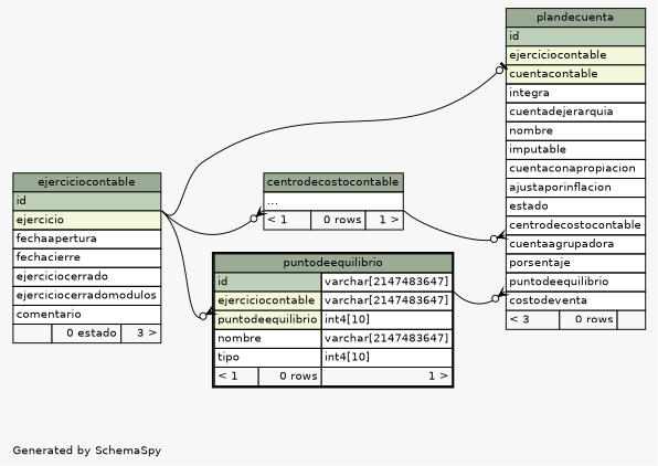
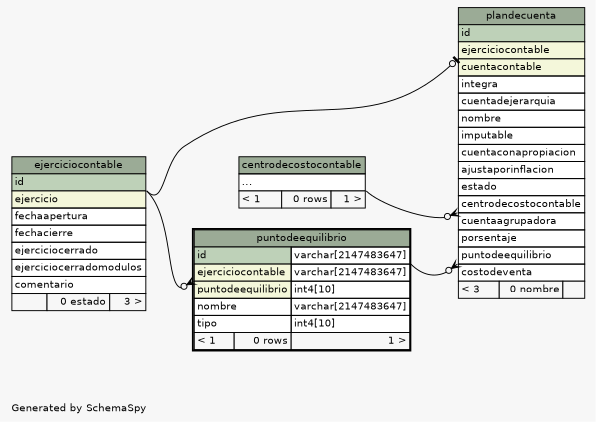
  digraph {
    bgcolor="#f7f7f7"
    fontname=Helvetica
    fontsize=11
    label="\nGenerated by SchemaSpy"
    labeljust=l
    nodesep=0.18
    rankdir=RL
    ranksep=0.46
    node [fontname=Helvetica fontsize=11 shape=plaintext]
    edge [arrowhead=none arrowsize=0.8 arrowtail=crowodot dir=back headport="id:se" tailport="ejerciciocontable:sw"]
    n1 [label=<     <TABLE BORDER="0" CELLBORDER="1" CELLSPACING="0" BGCOLOR="#ffffff">       <TR><TD COLSPAN="3" BGCOLOR="#9bab96" ALIGN="CENTER">centrodecostocontable</TD></TR>       <TR><TD PORT="elipses" COLSPAN="3" ALIGN="LEFT">...</TD></TR>       <TR><TD ALIGN="LEFT" BGCOLOR="#f7f7f7">&lt; 1</TD><TD ALIGN="RIGHT" BGCOLOR="#f7f7f7">0 rows</TD><TD ALIGN="RIGHT" BGCOLOR="#f7f7f7">1 &gt;</TD></TR>     </TABLE>>]
    n2 [label=<     <TABLE BORDER="0" CELLBORDER="1" CELLSPACING="0" BGCOLOR="#ffffff">       <TR><TD COLSPAN="3" BGCOLOR="#9bab96" ALIGN="CENTER">ejerciciocontable</TD></TR>       <TR><TD PORT="id" COLSPAN="3" BGCOLOR="#bed1b8" ALIGN="LEFT">id</TD></TR>       <TR><TD PORT="ejercicio" COLSPAN="3" BGCOLOR="#f4f7da" ALIGN="LEFT">ejercicio</TD></TR>       <TR><TD PORT="fechaapertura" COLSPAN="3" ALIGN="LEFT">fechaapertura</TD></TR>       <TR><TD PORT="fechacierre" COLSPAN="3" ALIGN="LEFT">fechacierre</TD></TR>       <TR><TD PORT="ejerciciocerrado" COLSPAN="3" ALIGN="LEFT">ejerciciocerrado</TD></TR>       <TR><TD PORT="ejerciciocerradomodulos" COLSPAN="3" ALIGN="LEFT">ejerciciocerradomodulos</TD></TR>       <TR><TD PORT="comentario" COLSPAN="3" ALIGN="LEFT">comentario</TD></TR>       <TR><TD ALIGN="LEFT" BGCOLOR="#f7f7f7">  </TD><TD ALIGN="RIGHT" BGCOLOR="#f7f7f7">0 estado</TD><TD ALIGN="RIGHT" BGCOLOR="#f7f7f7">3 &gt;</TD></TR>     </TABLE>>]
-   n3 [label=<     <TABLE BORDER="0" CELLBORDER="1" CELLSPACING="0" BGCOLOR="#ffffff">       <TR><TD COLSPAN="3" BGCOLOR="#9bab96" ALIGN="CENTER">plandecuenta</TD></TR>       <TR><TD PORT="id" COLSPAN="3" BGCOLOR="#bed1b8" ALIGN="LEFT">id</TD></TR>       <TR><TD PORT="ejerciciocontable" COLSPAN="3" BGCOLOR="#f4f7da" ALIGN="LEFT">ejerciciocontable</TD></TR>       <TR><TD PORT="cuentacontable" COLSPAN="3" BGCOLOR="#f4f7da" ALIGN="LEFT">cuentacontable</TD></TR>       <TR><TD PORT="integra" COLSPAN="3" ALIGN="LEFT">integra</TD></TR>       <TR><TD PORT="cuentadejerarquia" COLSPAN="3" ALIGN="LEFT">cuentadejerarquia</TD></TR>       <TR><TD PORT="nombre" COLSPAN="3" ALIGN="LEFT">nombre</TD></TR>       <TR><TD PORT="imputable" COLSPAN="3" ALIGN="LEFT">imputable</TD></TR>       <TR><TD PORT="cuentaconapropiacion" COLSPAN="3" ALIGN="LEFT">cuentaconapropiacion</TD></TR>       <TR><TD PORT="ajustaporinflacion" COLSPAN="3" ALIGN="LEFT">ajustaporinflacion</TD></TR>       <TR><TD PORT="estado" COLSPAN="3" ALIGN="LEFT">estado</TD></TR>       <TR><TD PORT="centrodecostocontable" COLSPAN="3" ALIGN="LEFT">centrodecostocontable</TD></TR>       <TR><TD PORT="cuentaagrupadora" COLSPAN="3" ALIGN="LEFT">cuentaagrupadora</TD></TR>       <TR><TD PORT="porsentaje" COLSPAN="3" ALIGN="LEFT">porsentaje</TD></TR>       <TR><TD PORT="puntodeequilibrio" COLSPAN="3" ALIGN="LEFT">puntodeequilibrio</TD></TR>       <TR><TD PORT="costodeventa" COLSPAN="3" ALIGN="LEFT">costodeventa</TD></TR>       <TR><TD ALIGN="LEFT" BGCOLOR="#f7f7f7">&lt; 3</TD><TD ALIGN="RIGHT" BGCOLOR="#f7f7f7">0 rows</TD><TD ALIGN="RIGHT" BGCOLOR="#f7f7f7">  </TD></TR>     </TABLE>>]
+   n3 [label=<     <TABLE BORDER="0" CELLBORDER="1" CELLSPACING="0" BGCOLOR="#ffffff">       <TR><TD COLSPAN="3" BGCOLOR="#9bab96" ALIGN="CENTER">plandecuenta</TD></TR>       <TR><TD PORT="id" COLSPAN="3" BGCOLOR="#bed1b8" ALIGN="LEFT">id</TD></TR>       <TR><TD PORT="ejerciciocontable" COLSPAN="3" BGCOLOR="#f4f7da" ALIGN="LEFT">ejerciciocontable</TD></TR>       <TR><TD PORT="cuentacontable" COLSPAN="3" BGCOLOR="#f4f7da" ALIGN="LEFT">cuentacontable</TD></TR>       <TR><TD PORT="integra" COLSPAN="3" ALIGN="LEFT">integra</TD></TR>       <TR><TD PORT="cuentadejerarquia" COLSPAN="3" ALIGN="LEFT">cuentadejerarquia</TD></TR>       <TR><TD PORT="nombre" COLSPAN="3" ALIGN="LEFT">nombre</TD></TR>       <TR><TD PORT="imputable" COLSPAN="3" ALIGN="LEFT">imputable</TD></TR>       <TR><TD PORT="cuentaconapropiacion" COLSPAN="3" ALIGN="LEFT">cuentaconapropiacion</TD></TR>       <TR><TD PORT="ajustaporinflacion" COLSPAN="3" ALIGN="LEFT">ajustaporinflacion</TD></TR>       <TR><TD PORT="estado" COLSPAN="3" ALIGN="LEFT">estado</TD></TR>       <TR><TD PORT="centrodecostocontable" COLSPAN="3" ALIGN="LEFT">centrodecostocontable</TD></TR>       <TR><TD PORT="cuentaagrupadora" COLSPAN="3" ALIGN="LEFT">cuentaagrupadora</TD></TR>       <TR><TD PORT="porsentaje" COLSPAN="3" ALIGN="LEFT">porsentaje</TD></TR>       <TR><TD PORT="puntodeequilibrio" COLSPAN="3" ALIGN="LEFT">puntodeequilibrio</TD></TR>       <TR><TD PORT="costodeventa" COLSPAN="3" ALIGN="LEFT">costodeventa</TD></TR>       <TR><TD ALIGN="LEFT" BGCOLOR="#f7f7f7">&lt; 3</TD><TD ALIGN="RIGHT" BGCOLOR="#f7f7f7">0 nombre</TD><TD ALIGN="RIGHT" BGCOLOR="#f7f7f7">  </TD></TR>     </TABLE>>]
    n4 [label=<     <TABLE BORDER="2" CELLBORDER="1" CELLSPACING="0" BGCOLOR="#ffffff">       <TR><TD COLSPAN="3" BGCOLOR="#9bab96" ALIGN="CENTER">puntodeequilibrio</TD></TR>       <TR><TD PORT="id" COLSPAN="2" BGCOLOR="#bed1b8" ALIGN="LEFT">id</TD><TD PORT="id.type" ALIGN="LEFT">varchar[2147483647]</TD></TR>       <TR><TD PORT="ejerciciocontable" COLSPAN="2" BGCOLOR="#f4f7da" ALIGN="LEFT">ejerciciocontable</TD><TD PORT="ejerciciocontable.type" ALIGN="LEFT">varchar[2147483647]</TD></TR>       <TR><TD PORT="puntodeequilibrio" COLSPAN="2" BGCOLOR="#f4f7da" ALIGN="LEFT">puntodeequilibrio</TD><TD PORT="puntodeequilibrio.type" ALIGN="LEFT">int4[10]</TD></TR>       <TR><TD PORT="nombre" COLSPAN="2" ALIGN="LEFT">nombre</TD><TD PORT="nombre.type" ALIGN="LEFT">varchar[2147483647]</TD></TR>       <TR><TD PORT="tipo" COLSPAN="2" ALIGN="LEFT">tipo</TD><TD PORT="tipo.type" ALIGN="LEFT">int4[10]</TD></TR>       <TR><TD ALIGN="LEFT" BGCOLOR="#f7f7f7">&lt; 1</TD><TD ALIGN="RIGHT" BGCOLOR="#f7f7f7">0 rows</TD><TD ALIGN="RIGHT" BGCOLOR="#f7f7f7">1 &gt;</TD></TR>     </TABLE>>]
-   n1 -> n2 [tailport="elipses:sw"]
    n3 -> n1 [headport="elipses:se" tailport="centrodecostocontable:sw"]
    n3 -> n2 [arrowtail=teeodot]
    n3 -> n4 [headport="id.type:se" tailport="puntodeequilibrio:sw"]
    n4 -> n2
  }
